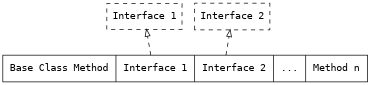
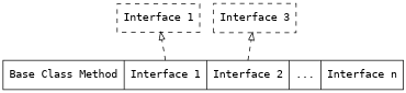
  digraph {
    rankdir=BT
    splines=line
    node [fontname="Consolas,Monaco" shape=record style=dashed]
    edge [arrowhead=empty style=dashed]
    n1 [label="Interface 1"]
-   n2 [label="Interface 2"]
-   n3 [label="{{<f0> Base Class Method |<f1>Interface 1  | <f2>Interface 2 |...| <f3>Method n}}" style=""]
+   n2 [label="Interface 3"]
+   n3 [label="{{<f0> Base Class Method |<f1>Interface 1  | <f2>Interface 2 |...| <f3>Interface n}}" style=""]
    n3 -> n1 [tailport=f1]
    n3 -> n2 [tailport=f2]
  }
